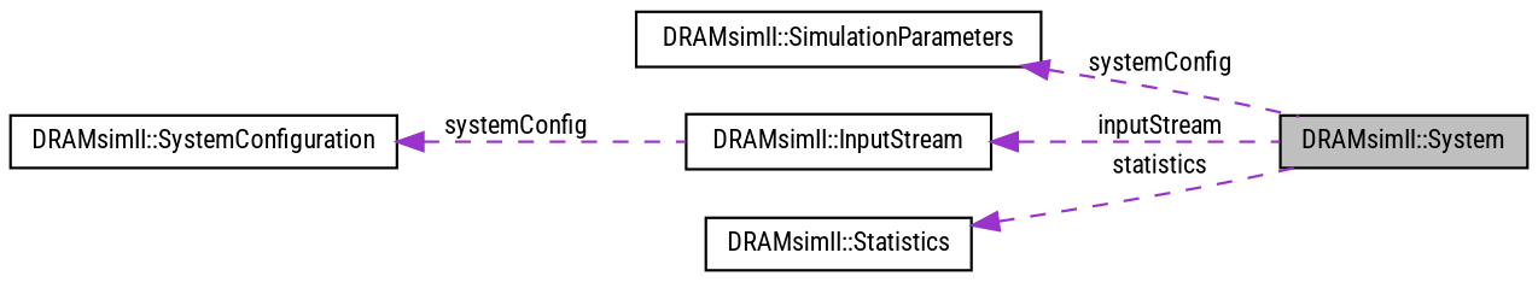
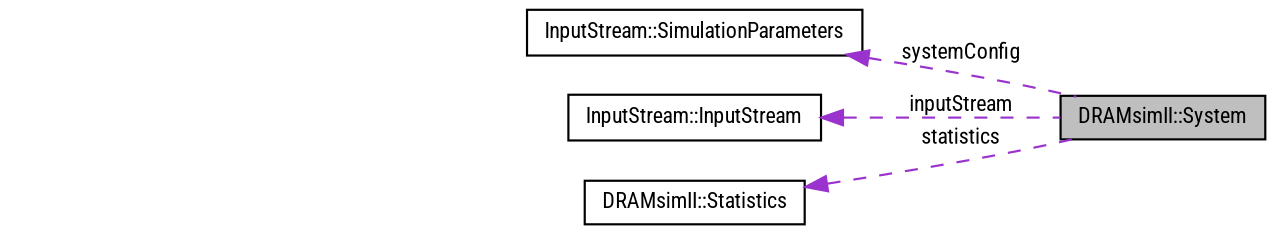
  digraph {
    fontname="Roboto Condensed"
    rankdir=LR
    node [color=black fontname="Roboto Condensed" fontsize=10 shape=record]
    edge [color=darkorchid3 dir=back fontname="Roboto Condensed" fontsize=10 labelfontname=FreeSans labelfontsize=10 style=dashed]
    n1 [fillcolor=grey75 fontcolor=black height=0.2 label="DRAMsimII::System" style=filled width=0.4]
-   n2 [height=0.2 label="DRAMsimII::SimulationParameters" width=0.4]
-   n3 [height=0.2 label="DRAMsimII::SystemConfiguration" width=0.4]
-   n4 [height=0.2 label="DRAMsimII::InputStream" width=0.4]
+   n2 [height=0.2 label="InputStream::SimulationParameters" width=0.4]
+   n4 [height=0.2 label="InputStream::InputStream" width=0.4]
    n5 [height=0.2 label="DRAMsimII::Statistics" width=0.4]
    n2 -> n1 [label=systemConfig]
-   n3 -> n4 [label=systemConfig]
    n4 -> n1 [label=inputStream]
    n5 -> n1 [label=statistics]
  }
